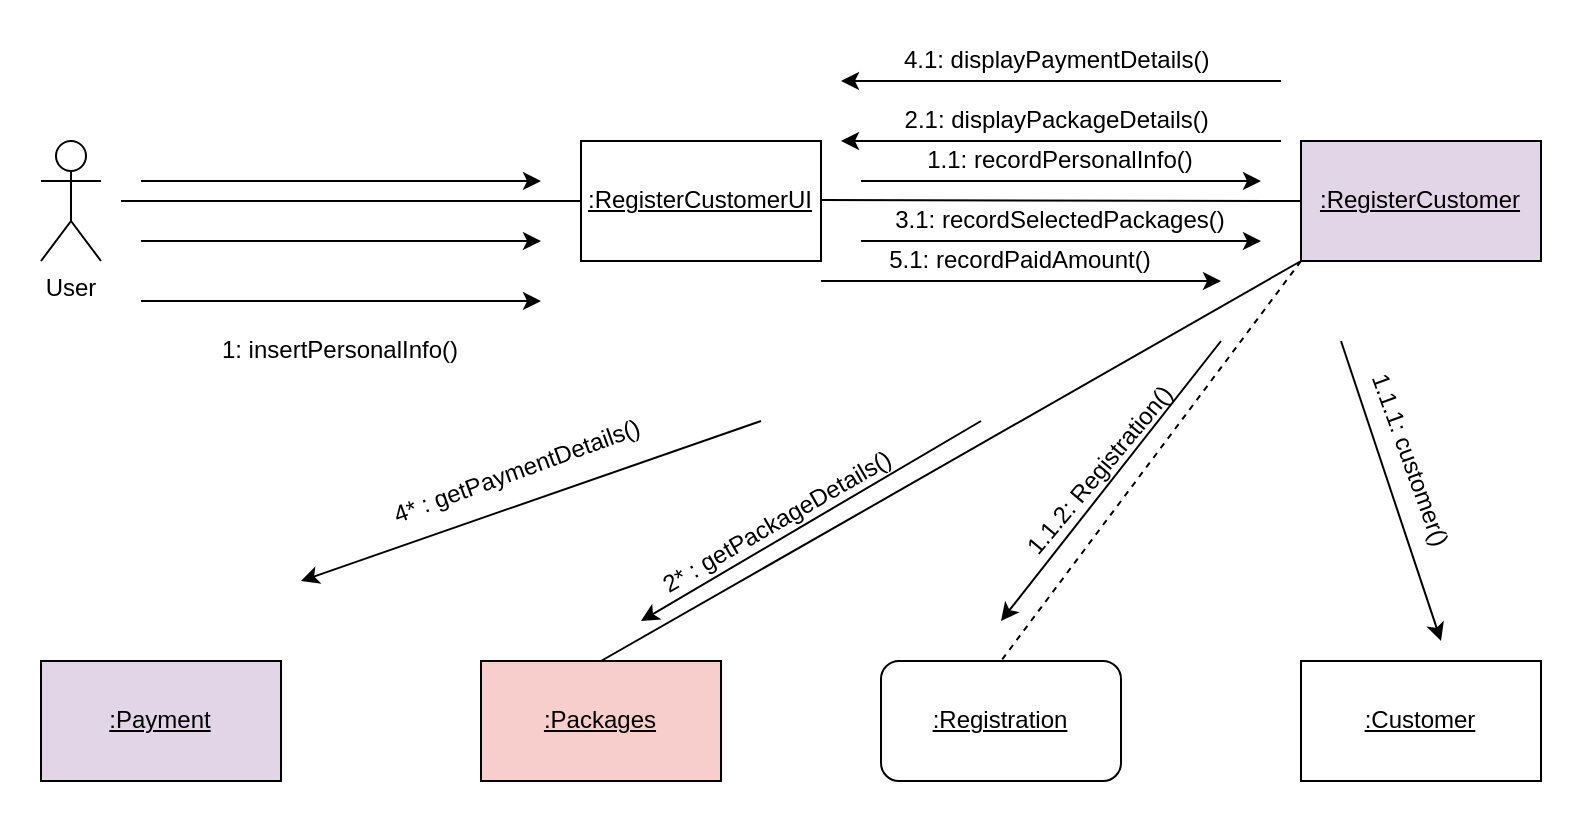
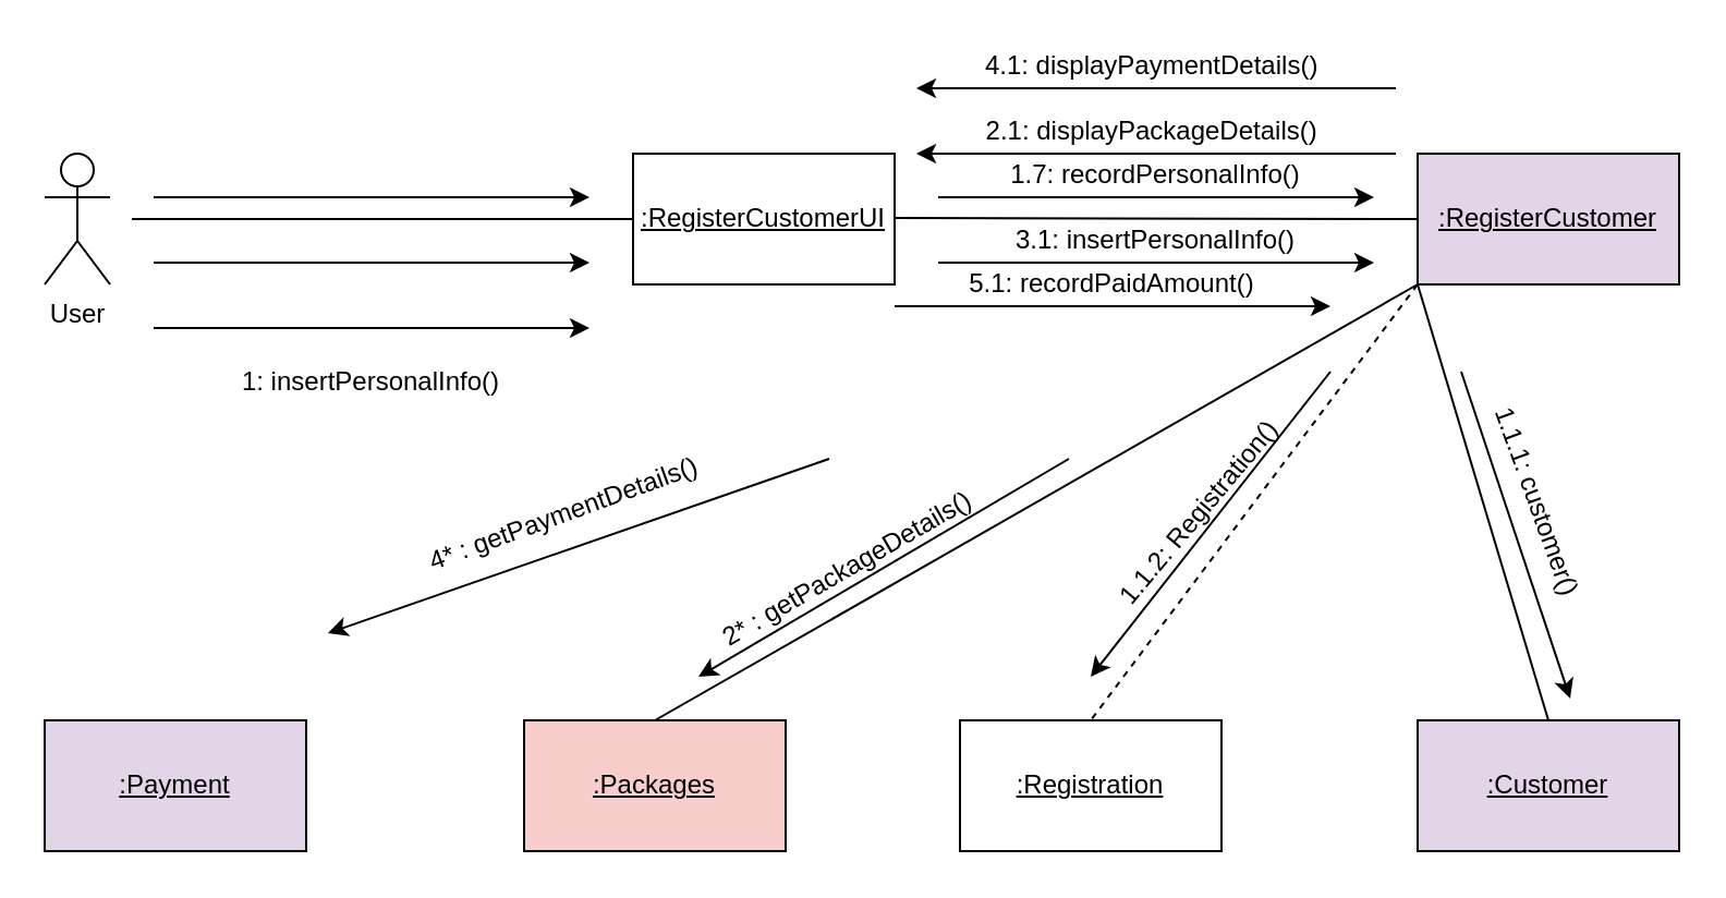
  <mxCell id="0" />
  <mxCell id="1" parent="0" />
  <mxCell id="2" value="User" style="shape=umlActor;verticalLabelPosition=bottom;verticalAlign=top;html=1;outlineConnect=0;" parent="1" vertex="1"><mxGeometry x="20" y="70" width="30" height="60" as="geometry" /></mxCell>
  <mxCell id="3" value="&lt;u&gt;:RegisterCustomerUI&lt;/u&gt;" style="rounded=0;whiteSpace=wrap;html=1;" parent="1" vertex="1"><mxGeometry x="290" y="70" width="120" height="60" as="geometry" /></mxCell>
  <mxCell id="4" value="&lt;span&gt;&lt;u&gt;:RegisterCustomer&lt;/u&gt;&lt;/span&gt;" style="rounded=0;whiteSpace=wrap;html=1;fillColor=#e1d5e7;" parent="1" vertex="1"><mxGeometry x="650" y="70" width="120" height="60" as="geometry" /></mxCell>
- <mxCell id="5" value="&lt;u&gt;:Customer&lt;/u&gt;" style="rounded=0;whiteSpace=wrap;html=1;" parent="1" vertex="1"><mxGeometry x="650" y="330" width="120" height="60" as="geometry" /></mxCell>
- <mxCell id="6" value="&lt;u&gt;:Registration&lt;/u&gt;" style="whiteSpace=wrap;html=1;rounded=1;" parent="1" vertex="1"><mxGeometry x="440" y="330" width="120" height="60" as="geometry" /></mxCell>
+ <mxCell id="5" value="&lt;u&gt;:Customer&lt;/u&gt;" style="rounded=0;whiteSpace=wrap;html=1;fillColor=#e1d5e7;" parent="1" vertex="1"><mxGeometry x="650" y="330" width="120" height="60" as="geometry" /></mxCell>
+ <mxCell id="6" value="&lt;u&gt;:Registration&lt;/u&gt;" style="rounded=0;whiteSpace=wrap;html=1;" parent="1" vertex="1"><mxGeometry x="440" y="330" width="120" height="60" as="geometry" /></mxCell>
  <mxCell id="7" value="&lt;u&gt;:Payment&lt;/u&gt;" style="rounded=0;whiteSpace=wrap;html=1;fillColor=#e1d5e7;" parent="1" vertex="1"><mxGeometry x="20" y="330" width="120" height="60" as="geometry" /></mxCell>
  <mxCell id="8" value="" style="endArrow=none;html=1;entryX=0;entryY=0.5;entryDx=0;entryDy=0;" parent="1" target="3" edge="1"><mxGeometry width="50" height="50" relative="1" as="geometry"><mxPoint x="60" y="100" as="sourcePoint" /><mxPoint x="410" y="250" as="targetPoint" /></mxGeometry></mxCell>
  <mxCell id="9" value="" style="endArrow=none;html=1;entryX=0;entryY=0.5;entryDx=0;entryDy=0;" parent="1" target="4" edge="1"><mxGeometry width="50" height="50" relative="1" as="geometry"><mxPoint x="410" y="99.5" as="sourcePoint" /><mxPoint x="640" y="99.5" as="targetPoint" /></mxGeometry></mxCell>
+ <mxCell id="10" value="" style="endArrow=none;html=1;entryX=0.5;entryY=0;entryDx=0;entryDy=0;exitX=0;exitY=1;exitDx=0;exitDy=0;" parent="1" source="4" target="5" edge="1"><mxGeometry width="50" height="50" relative="1" as="geometry"><mxPoint x="420" y="109.5" as="sourcePoint" /><mxPoint x="660" y="110" as="targetPoint" /></mxGeometry></mxCell>
  <mxCell id="11" value="" style="endArrow=none;html=1;entryX=0.5;entryY=0;entryDx=0;entryDy=0;exitX=0;exitY=1;exitDx=0;exitDy=0;dashed=1;" parent="1" source="4" target="6" edge="1"><mxGeometry width="50" height="50" relative="1" as="geometry"><mxPoint x="660" y="140" as="sourcePoint" /><mxPoint x="720" y="330" as="targetPoint" /></mxGeometry></mxCell>
  <mxCell id="12" value="" style="endArrow=classic;html=1;" parent="1" edge="1"><mxGeometry width="50" height="50" relative="1" as="geometry"><mxPoint x="70" y="90" as="sourcePoint" /><mxPoint x="270" y="90" as="targetPoint" /></mxGeometry></mxCell>
  <mxCell id="13" value="&lt;span&gt;1: insertPersonalInfo()&lt;/span&gt;" style="text;html=1;strokeColor=none;fillColor=none;align=center;verticalAlign=middle;whiteSpace=wrap;rounded=0;" parent="1" vertex="1"><mxGeometry x="105" y="165" width="130" height="20" as="geometry" /></mxCell>
  <mxCell id="14" value="" style="endArrow=classic;html=1;" parent="1" edge="1"><mxGeometry width="50" height="50" relative="1" as="geometry"><mxPoint x="430" y="90" as="sourcePoint" /><mxPoint x="630" y="90" as="targetPoint" /></mxGeometry></mxCell>
- <mxCell id="15" value="&lt;span&gt;1.1: recordPersonalInfo()&lt;/span&gt;" style="text;html=1;strokeColor=none;fillColor=none;align=center;verticalAlign=middle;whiteSpace=wrap;rounded=0;" parent="1" vertex="1"><mxGeometry x="450" y="70" width="160" height="20" as="geometry" /></mxCell>
+ <mxCell id="15" value="&lt;span&gt;1.7: recordPersonalInfo()&lt;/span&gt;" style="text;html=1;strokeColor=none;fillColor=none;align=center;verticalAlign=middle;whiteSpace=wrap;rounded=0;" parent="1" vertex="1"><mxGeometry x="450" y="70" width="160" height="20" as="geometry" /></mxCell>
  <mxCell id="16" value="" style="endArrow=classic;html=1;" parent="1" edge="1"><mxGeometry width="50" height="50" relative="1" as="geometry"><mxPoint x="670" y="170" as="sourcePoint" /><mxPoint x="720" y="320" as="targetPoint" /></mxGeometry></mxCell>
  <mxCell id="17" value="&lt;span&gt;1.1.1: customer()&lt;/span&gt;" style="text;html=1;strokeColor=none;fillColor=none;align=center;verticalAlign=middle;whiteSpace=wrap;rounded=0;rotation=70;" parent="1" vertex="1"><mxGeometry x="640" y="220" width="130" height="20" as="geometry" /></mxCell>
  <mxCell id="18" value="" style="endArrow=classic;html=1;" parent="1" edge="1"><mxGeometry width="50" height="50" relative="1" as="geometry"><mxPoint x="610" y="170" as="sourcePoint" /><mxPoint x="500" y="310" as="targetPoint" /></mxGeometry></mxCell>
  <mxCell id="19" value="&lt;span&gt;1.1.2: Registration()&lt;/span&gt;" style="text;html=1;strokeColor=none;fillColor=none;align=center;verticalAlign=middle;whiteSpace=wrap;rounded=0;rotation=-50;" parent="1" vertex="1"><mxGeometry x="490" y="230" width="120" height="10" as="geometry" /></mxCell>
  <mxCell id="20" value="" style="endArrow=classic;html=1;" parent="1" edge="1"><mxGeometry width="50" height="50" relative="1" as="geometry"><mxPoint x="380" y="210" as="sourcePoint" /><mxPoint x="150" y="290" as="targetPoint" /></mxGeometry></mxCell>
  <mxCell id="21" value="&lt;span&gt;2* : getPackageDetails()&amp;nbsp;&lt;/span&gt;" style="text;html=1;strokeColor=none;fillColor=none;align=center;verticalAlign=middle;whiteSpace=wrap;rounded=0;rotation=-30;" parent="1" vertex="1"><mxGeometry x="310" y="250" width="160" height="20" as="geometry" /></mxCell>
  <mxCell id="22" value="&lt;span&gt;2.1: displayPackageDetails()&amp;nbsp;&lt;/span&gt;" style="text;html=1;strokeColor=none;fillColor=none;align=center;verticalAlign=middle;whiteSpace=wrap;rounded=0;rotation=0;" parent="1" vertex="1"><mxGeometry x="450" y="50" width="160" height="20" as="geometry" /></mxCell>
  <mxCell id="23" value="" style="endArrow=classic;html=1;" parent="1" edge="1"><mxGeometry width="50" height="50" relative="1" as="geometry"><mxPoint x="640" y="70" as="sourcePoint" /><mxPoint x="420" y="70" as="targetPoint" /></mxGeometry></mxCell>
  <mxCell id="24" value="" style="endArrow=classic;html=1;" parent="1" edge="1"><mxGeometry width="50" height="50" relative="1" as="geometry"><mxPoint x="70" y="120" as="sourcePoint" /><mxPoint x="270" y="120" as="targetPoint" /></mxGeometry></mxCell>
  <mxCell id="25" value="" style="endArrow=classic;html=1;" parent="1" edge="1"><mxGeometry width="50" height="50" relative="1" as="geometry"><mxPoint x="430" y="120" as="sourcePoint" /><mxPoint x="630" y="120" as="targetPoint" /></mxGeometry></mxCell>
- <mxCell id="26" value="&lt;span&gt;3.1: recordSelectedPackages()&lt;/span&gt;" style="text;html=1;strokeColor=none;fillColor=none;align=center;verticalAlign=middle;whiteSpace=wrap;rounded=0;" parent="1" vertex="1"><mxGeometry x="440" y="100" width="180" height="20" as="geometry" /></mxCell>
+ <mxCell id="26" value="&lt;span&gt;3.1: insertPersonalInfo()&lt;/span&gt;" style="text;html=1;strokeColor=none;fillColor=none;align=center;verticalAlign=middle;whiteSpace=wrap;rounded=0;" parent="1" vertex="1"><mxGeometry x="440" y="100" width="180" height="20" as="geometry" /></mxCell>
  <mxCell id="27" value="" style="endArrow=none;html=1;entryX=0.5;entryY=0;entryDx=0;entryDy=0;" parent="1" target="28" edge="1"><mxGeometry width="50" height="50" relative="1" as="geometry"><mxPoint x="650" y="130" as="sourcePoint" /><mxPoint x="300" y="320" as="targetPoint" /></mxGeometry></mxCell>
  <mxCell id="28" value="&lt;u&gt;:Packages&lt;/u&gt;" style="rounded=0;whiteSpace=wrap;html=1;fillColor=#f8cecc;" parent="1" vertex="1"><mxGeometry x="240" y="330" width="120" height="60" as="geometry" /></mxCell>
  <mxCell id="29" value="" style="endArrow=classic;html=1;" parent="1" edge="1"><mxGeometry width="50" height="50" relative="1" as="geometry"><mxPoint x="490" y="210" as="sourcePoint" /><mxPoint x="320" y="310" as="targetPoint" /></mxGeometry></mxCell>
  <mxCell id="30" value="&lt;span&gt;4* : getPaymentDetails()&amp;nbsp;&lt;/span&gt;" style="text;html=1;strokeColor=none;fillColor=none;align=center;verticalAlign=middle;whiteSpace=wrap;rounded=0;rotation=-20;" parent="1" vertex="1"><mxGeometry x="180" y="225" width="160" height="20" as="geometry" /></mxCell>
  <mxCell id="31" value="&lt;span&gt;4.1: displayPaymentDetails()&amp;nbsp;&lt;/span&gt;" style="text;html=1;strokeColor=none;fillColor=none;align=center;verticalAlign=middle;whiteSpace=wrap;rounded=0;rotation=0;" parent="1" vertex="1"><mxGeometry x="450" y="20" width="160" height="20" as="geometry" /></mxCell>
  <mxCell id="32" value="" style="endArrow=classic;html=1;" parent="1" edge="1"><mxGeometry width="50" height="50" relative="1" as="geometry"><mxPoint x="640" y="40" as="sourcePoint" /><mxPoint x="420" y="40" as="targetPoint" /></mxGeometry></mxCell>
  <mxCell id="33" value="" style="endArrow=classic;html=1;" parent="1" edge="1"><mxGeometry width="50" height="50" relative="1" as="geometry"><mxPoint x="70" y="150" as="sourcePoint" /><mxPoint x="270" y="150" as="targetPoint" /></mxGeometry></mxCell>
  <mxCell id="34" value="" style="endArrow=classic;html=1;" parent="1" edge="1"><mxGeometry width="50" height="50" relative="1" as="geometry"><mxPoint x="410" y="140" as="sourcePoint" /><mxPoint x="610" y="140" as="targetPoint" /></mxGeometry></mxCell>
  <mxCell id="35" value="&lt;span&gt;5.1: recordPaidAmount()&lt;/span&gt;" style="text;html=1;strokeColor=none;fillColor=none;align=center;verticalAlign=middle;whiteSpace=wrap;rounded=0;" parent="1" vertex="1"><mxGeometry x="420" y="120" width="180" height="20" as="geometry" /></mxCell>
